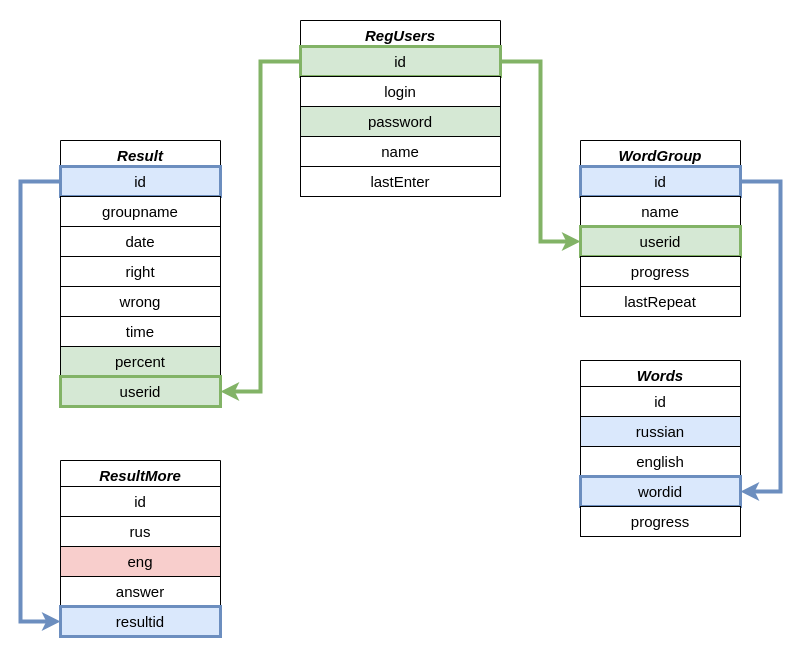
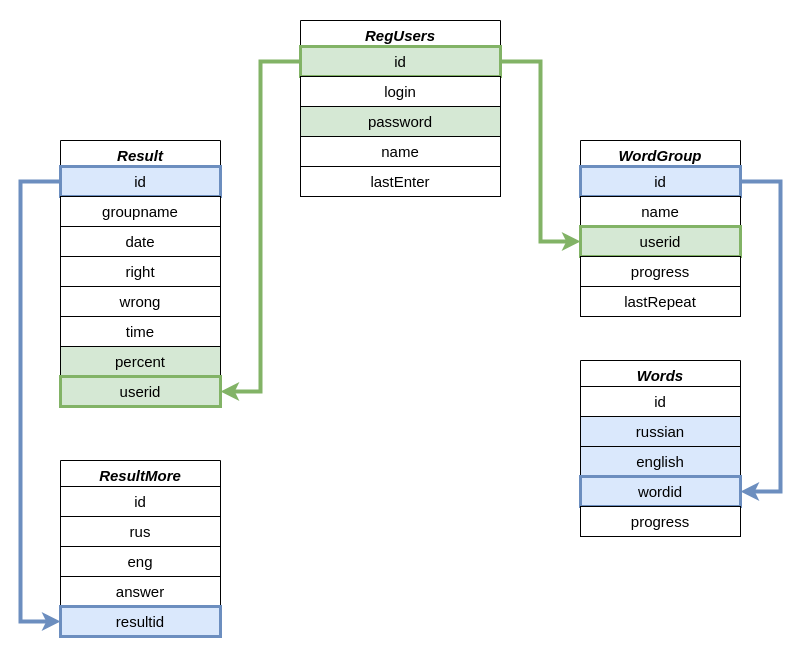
  <mxCell id="0" />
  <mxCell id="1" parent="0" />
  <mxCell id="2" style="edgeStyle=orthogonalEdgeStyle;rounded=0;orthogonalLoop=1;jettySize=auto;html=1;entryX=0;entryY=0.5;entryDx=0;entryDy=0;strokeWidth=4;fillColor=#d5e8d4;strokeColor=#82b366;" parent="1" source="4" target="12" edge="1"><mxGeometry relative="1" as="geometry" /></mxCell>
  <mxCell id="3" value="RegUsers" style="swimlane;fontStyle=3;align=center;verticalAlign=top;childLayout=stackLayout;horizontal=1;startSize=26;horizontalStack=0;resizeParent=1;resizeLast=0;collapsible=1;marginBottom=0;rounded=0;shadow=0;strokeWidth=1;fontSize=15;" parent="1" vertex="1"><mxGeometry x="300" width="200" height="176" as="geometry" y="20"><mxRectangle x="334" width="160" height="26" as="alternateBounds" /></mxGeometry></mxCell>
  <mxCell id="4" value="id" style="rounded=0;whiteSpace=wrap;html=1;fillColor=#d5e8d4;strokeColor=#82b366;strokeWidth=3;fontSize=15;" parent="3" vertex="1"><mxGeometry y="26" width="200" height="30" as="geometry" /></mxCell>
  <mxCell id="5" value="login" style="rounded=0;whiteSpace=wrap;html=1;strokeWidth=1;fontSize=15;" parent="3" vertex="1"><mxGeometry y="56" width="200" height="30" as="geometry" /></mxCell>
  <mxCell id="6" value="password" style="rounded=0;whiteSpace=wrap;html=1;strokeWidth=1;fontSize=15;fillColor=#d5e8d4;" parent="3" vertex="1"><mxGeometry y="86" width="200" height="30" as="geometry" /></mxCell>
  <mxCell id="7" value="name" style="rounded=0;whiteSpace=wrap;html=1;strokeWidth=1;fontSize=15;" parent="3" vertex="1"><mxGeometry y="116" width="200" height="30" as="geometry" /></mxCell>
  <mxCell id="8" value="lastEnter" style="rounded=0;whiteSpace=wrap;html=1;strokeWidth=1;fontSize=15;" parent="3" vertex="1"><mxGeometry y="146" width="200" height="30" as="geometry" /></mxCell>
  <mxCell id="9" value="WordGroup" style="swimlane;fontStyle=3;align=center;verticalAlign=top;childLayout=stackLayout;horizontal=1;startSize=26;horizontalStack=0;resizeParent=1;resizeLast=0;collapsible=1;marginBottom=0;rounded=0;shadow=0;strokeWidth=1;fontSize=15;" parent="1" vertex="1"><mxGeometry x="580" y="140" width="160" height="176" as="geometry"><mxRectangle x="550" y="90" width="160" height="26" as="alternateBounds" /></mxGeometry></mxCell>
  <mxCell id="10" value="id" style="rounded=0;whiteSpace=wrap;html=1;fillColor=#dae8fc;strokeColor=#6c8ebf;strokeWidth=3;fontSize=15;" parent="9" vertex="1"><mxGeometry y="26" width="160" height="30" as="geometry" /></mxCell>
  <mxCell id="11" value="&lt;font style=&quot;font-size: 15px;&quot;&gt;name&lt;/font&gt;" style="rounded=0;whiteSpace=wrap;html=1;strokeWidth=1;fontSize=15;" parent="9" vertex="1"><mxGeometry y="56" width="160" height="30" as="geometry" /></mxCell>
  <mxCell id="12" value="userid" style="rounded=0;whiteSpace=wrap;html=1;fillColor=#d5e8d4;strokeColor=#82b366;strokeWidth=3;fontSize=15;" parent="9" vertex="1"><mxGeometry y="86" width="160" height="30" as="geometry" /></mxCell>
  <mxCell id="13" value="progress" style="rounded=0;whiteSpace=wrap;html=1;strokeWidth=1;fontSize=15;" parent="9" vertex="1"><mxGeometry y="116" width="160" height="30" as="geometry" /></mxCell>
  <mxCell id="14" value="lastRepeat" style="rounded=0;whiteSpace=wrap;html=1;strokeWidth=1;fontSize=15;" parent="9" vertex="1"><mxGeometry y="146" width="160" height="30" as="geometry" /></mxCell>
  <mxCell id="15" value="Result&#10;" style="swimlane;fontStyle=3;align=center;verticalAlign=top;childLayout=stackLayout;horizontal=1;startSize=26;horizontalStack=0;resizeParent=1;resizeLast=0;collapsible=1;marginBottom=0;rounded=0;shadow=0;strokeWidth=1;fontSize=15;" parent="1" vertex="1"><mxGeometry x="60" y="140" width="160" height="266" as="geometry"><mxRectangle x="550" y="90" width="160" height="26" as="alternateBounds" /></mxGeometry></mxCell>
  <mxCell id="16" value="id" style="rounded=0;whiteSpace=wrap;html=1;fillColor=#dae8fc;strokeColor=#6c8ebf;strokeWidth=3;fontSize=15;" parent="15" vertex="1"><mxGeometry y="26" width="160" height="30" as="geometry" /></mxCell>
  <mxCell id="17" value="groupname" style="rounded=0;whiteSpace=wrap;html=1;strokeWidth=1;fontSize=15;" parent="15" vertex="1"><mxGeometry y="56" width="160" height="30" as="geometry" /></mxCell>
  <mxCell id="18" value="date" style="rounded=0;whiteSpace=wrap;html=1;strokeWidth=1;fontSize=15;" parent="15" vertex="1"><mxGeometry y="86" width="160" height="30" as="geometry" /></mxCell>
  <mxCell id="19" value="right" style="rounded=0;whiteSpace=wrap;html=1;strokeWidth=1;fontSize=15;" parent="15" vertex="1"><mxGeometry y="116" width="160" height="30" as="geometry" /></mxCell>
  <mxCell id="20" value="wrong" style="rounded=0;whiteSpace=wrap;html=1;strokeWidth=1;fontSize=15;" parent="15" vertex="1"><mxGeometry y="146" width="160" height="30" as="geometry" /></mxCell>
  <mxCell id="21" value="time" style="rounded=0;whiteSpace=wrap;html=1;strokeWidth=1;fontSize=15;" parent="15" vertex="1"><mxGeometry y="176" width="160" height="30" as="geometry" /></mxCell>
  <mxCell id="22" value="percent" style="rounded=0;whiteSpace=wrap;html=1;strokeWidth=1;fontSize=15;fillColor=#d5e8d4;" parent="15" vertex="1"><mxGeometry y="206" width="160" height="30" as="geometry" /></mxCell>
  <mxCell id="23" value="userid" style="rounded=0;whiteSpace=wrap;html=1;fillColor=#d5e8d4;strokeColor=#82b366;strokeWidth=3;fontSize=15;" parent="15" vertex="1"><mxGeometry y="236" width="160" height="30" as="geometry" /></mxCell>
  <mxCell id="24" style="edgeStyle=orthogonalEdgeStyle;rounded=0;orthogonalLoop=1;jettySize=auto;html=1;exitX=0;exitY=0.5;exitDx=0;exitDy=0;entryX=1;entryY=0.5;entryDx=0;entryDy=0;strokeWidth=4;fillColor=#d5e8d4;strokeColor=#82b366;" parent="1" source="4" target="23" edge="1"><mxGeometry relative="1" as="geometry" /></mxCell>
  <mxCell id="25" style="edgeStyle=orthogonalEdgeStyle;rounded=0;orthogonalLoop=1;jettySize=auto;html=1;entryX=0;entryY=0.5;entryDx=0;entryDy=0;strokeWidth=4;fillColor=#dae8fc;strokeColor=#6c8ebf;" parent="1" source="16" target="31" edge="1"><mxGeometry relative="1" as="geometry"><Array as="points"><mxPoint x="20" y="181" /><mxPoint x="20" y="621" /></Array></mxGeometry></mxCell>
  <mxCell id="26" value="ResultMore&#10;" style="swimlane;fontStyle=3;align=center;verticalAlign=top;childLayout=stackLayout;horizontal=1;startSize=26;horizontalStack=0;resizeParent=1;resizeLast=0;collapsible=1;marginBottom=0;rounded=0;shadow=0;strokeWidth=1;fontSize=15;" parent="1" vertex="1"><mxGeometry x="60" y="460" width="160" height="176" as="geometry"><mxRectangle x="80" y="410" width="160" height="26" as="alternateBounds" /></mxGeometry></mxCell>
  <mxCell id="27" value="id" style="rounded=0;whiteSpace=wrap;html=1;strokeWidth=1;fontSize=15;" parent="26" vertex="1"><mxGeometry y="26" width="160" height="30" as="geometry" /></mxCell>
  <mxCell id="28" value="rus" style="rounded=0;whiteSpace=wrap;html=1;strokeWidth=1;fontSize=15;" parent="26" vertex="1"><mxGeometry y="56" width="160" height="30" as="geometry" /></mxCell>
- <mxCell id="29" value="eng" style="rounded=0;whiteSpace=wrap;html=1;strokeWidth=1;fontSize=15;fillColor=#f8cecc;" parent="26" vertex="1"><mxGeometry y="86" width="160" height="30" as="geometry" /></mxCell>
+ <mxCell id="29" value="eng" style="rounded=0;whiteSpace=wrap;html=1;strokeWidth=1;fontSize=15;" parent="26" vertex="1"><mxGeometry y="86" width="160" height="30" as="geometry" /></mxCell>
  <mxCell id="30" value="answer" style="rounded=0;whiteSpace=wrap;html=1;strokeWidth=1;fontSize=15;" parent="26" vertex="1"><mxGeometry y="116" width="160" height="30" as="geometry" /></mxCell>
  <mxCell id="31" value="resultid" style="rounded=0;whiteSpace=wrap;html=1;fillColor=#dae8fc;strokeColor=#6c8ebf;strokeWidth=3;fontSize=15;" parent="26" vertex="1"><mxGeometry y="146" width="160" height="30" as="geometry" /></mxCell>
  <mxCell id="32" value="Words" style="swimlane;fontStyle=3;align=center;verticalAlign=top;childLayout=stackLayout;horizontal=1;startSize=26;horizontalStack=0;resizeParent=1;resizeLast=0;collapsible=1;marginBottom=0;rounded=0;shadow=0;strokeWidth=1;fontSize=15;" parent="1" vertex="1"><mxGeometry x="580" y="360" width="160" height="176" as="geometry"><mxRectangle x="600" y="340" width="160" height="26" as="alternateBounds" /></mxGeometry></mxCell>
  <mxCell id="33" value="id" style="rounded=0;whiteSpace=wrap;html=1;strokeWidth=1;fontSize=15;" parent="32" vertex="1"><mxGeometry y="26" width="160" height="30" as="geometry" /></mxCell>
  <mxCell id="34" value="russian" style="rounded=0;whiteSpace=wrap;html=1;strokeWidth=1;fontSize=15;fillColor=#dae8fc;" parent="32" vertex="1"><mxGeometry y="56" width="160" height="30" as="geometry" /></mxCell>
- <mxCell id="35" value="english" style="rounded=0;whiteSpace=wrap;html=1;strokeWidth=1;fontSize=15;" parent="32" vertex="1"><mxGeometry y="86" width="160" height="30" as="geometry" /></mxCell>
+ <mxCell id="35" value="english" style="rounded=0;whiteSpace=wrap;html=1;strokeWidth=1;fontSize=15;fillColor=#dae8fc;" parent="32" vertex="1"><mxGeometry y="86" width="160" height="30" as="geometry" /></mxCell>
  <mxCell id="36" value="wordid" style="rounded=0;whiteSpace=wrap;html=1;fillColor=#dae8fc;strokeColor=#6c8ebf;strokeWidth=3;fontSize=15;" parent="32" vertex="1"><mxGeometry y="116" width="160" height="30" as="geometry" /></mxCell>
  <mxCell id="37" value="progress" style="rounded=0;whiteSpace=wrap;html=1;strokeWidth=1;fontSize=15;" vertex="1" parent="32"><mxGeometry y="146" width="160" height="30" as="geometry" /></mxCell>
  <mxCell id="38" style="edgeStyle=orthogonalEdgeStyle;rounded=0;orthogonalLoop=1;jettySize=auto;html=1;entryX=1;entryY=0.5;entryDx=0;entryDy=0;strokeWidth=4;fillColor=#dae8fc;strokeColor=#6c8ebf;" parent="1" source="10" target="36" edge="1"><mxGeometry relative="1" as="geometry"><Array as="points"><mxPoint x="780" y="181" /><mxPoint x="780" y="491" /></Array></mxGeometry></mxCell>
